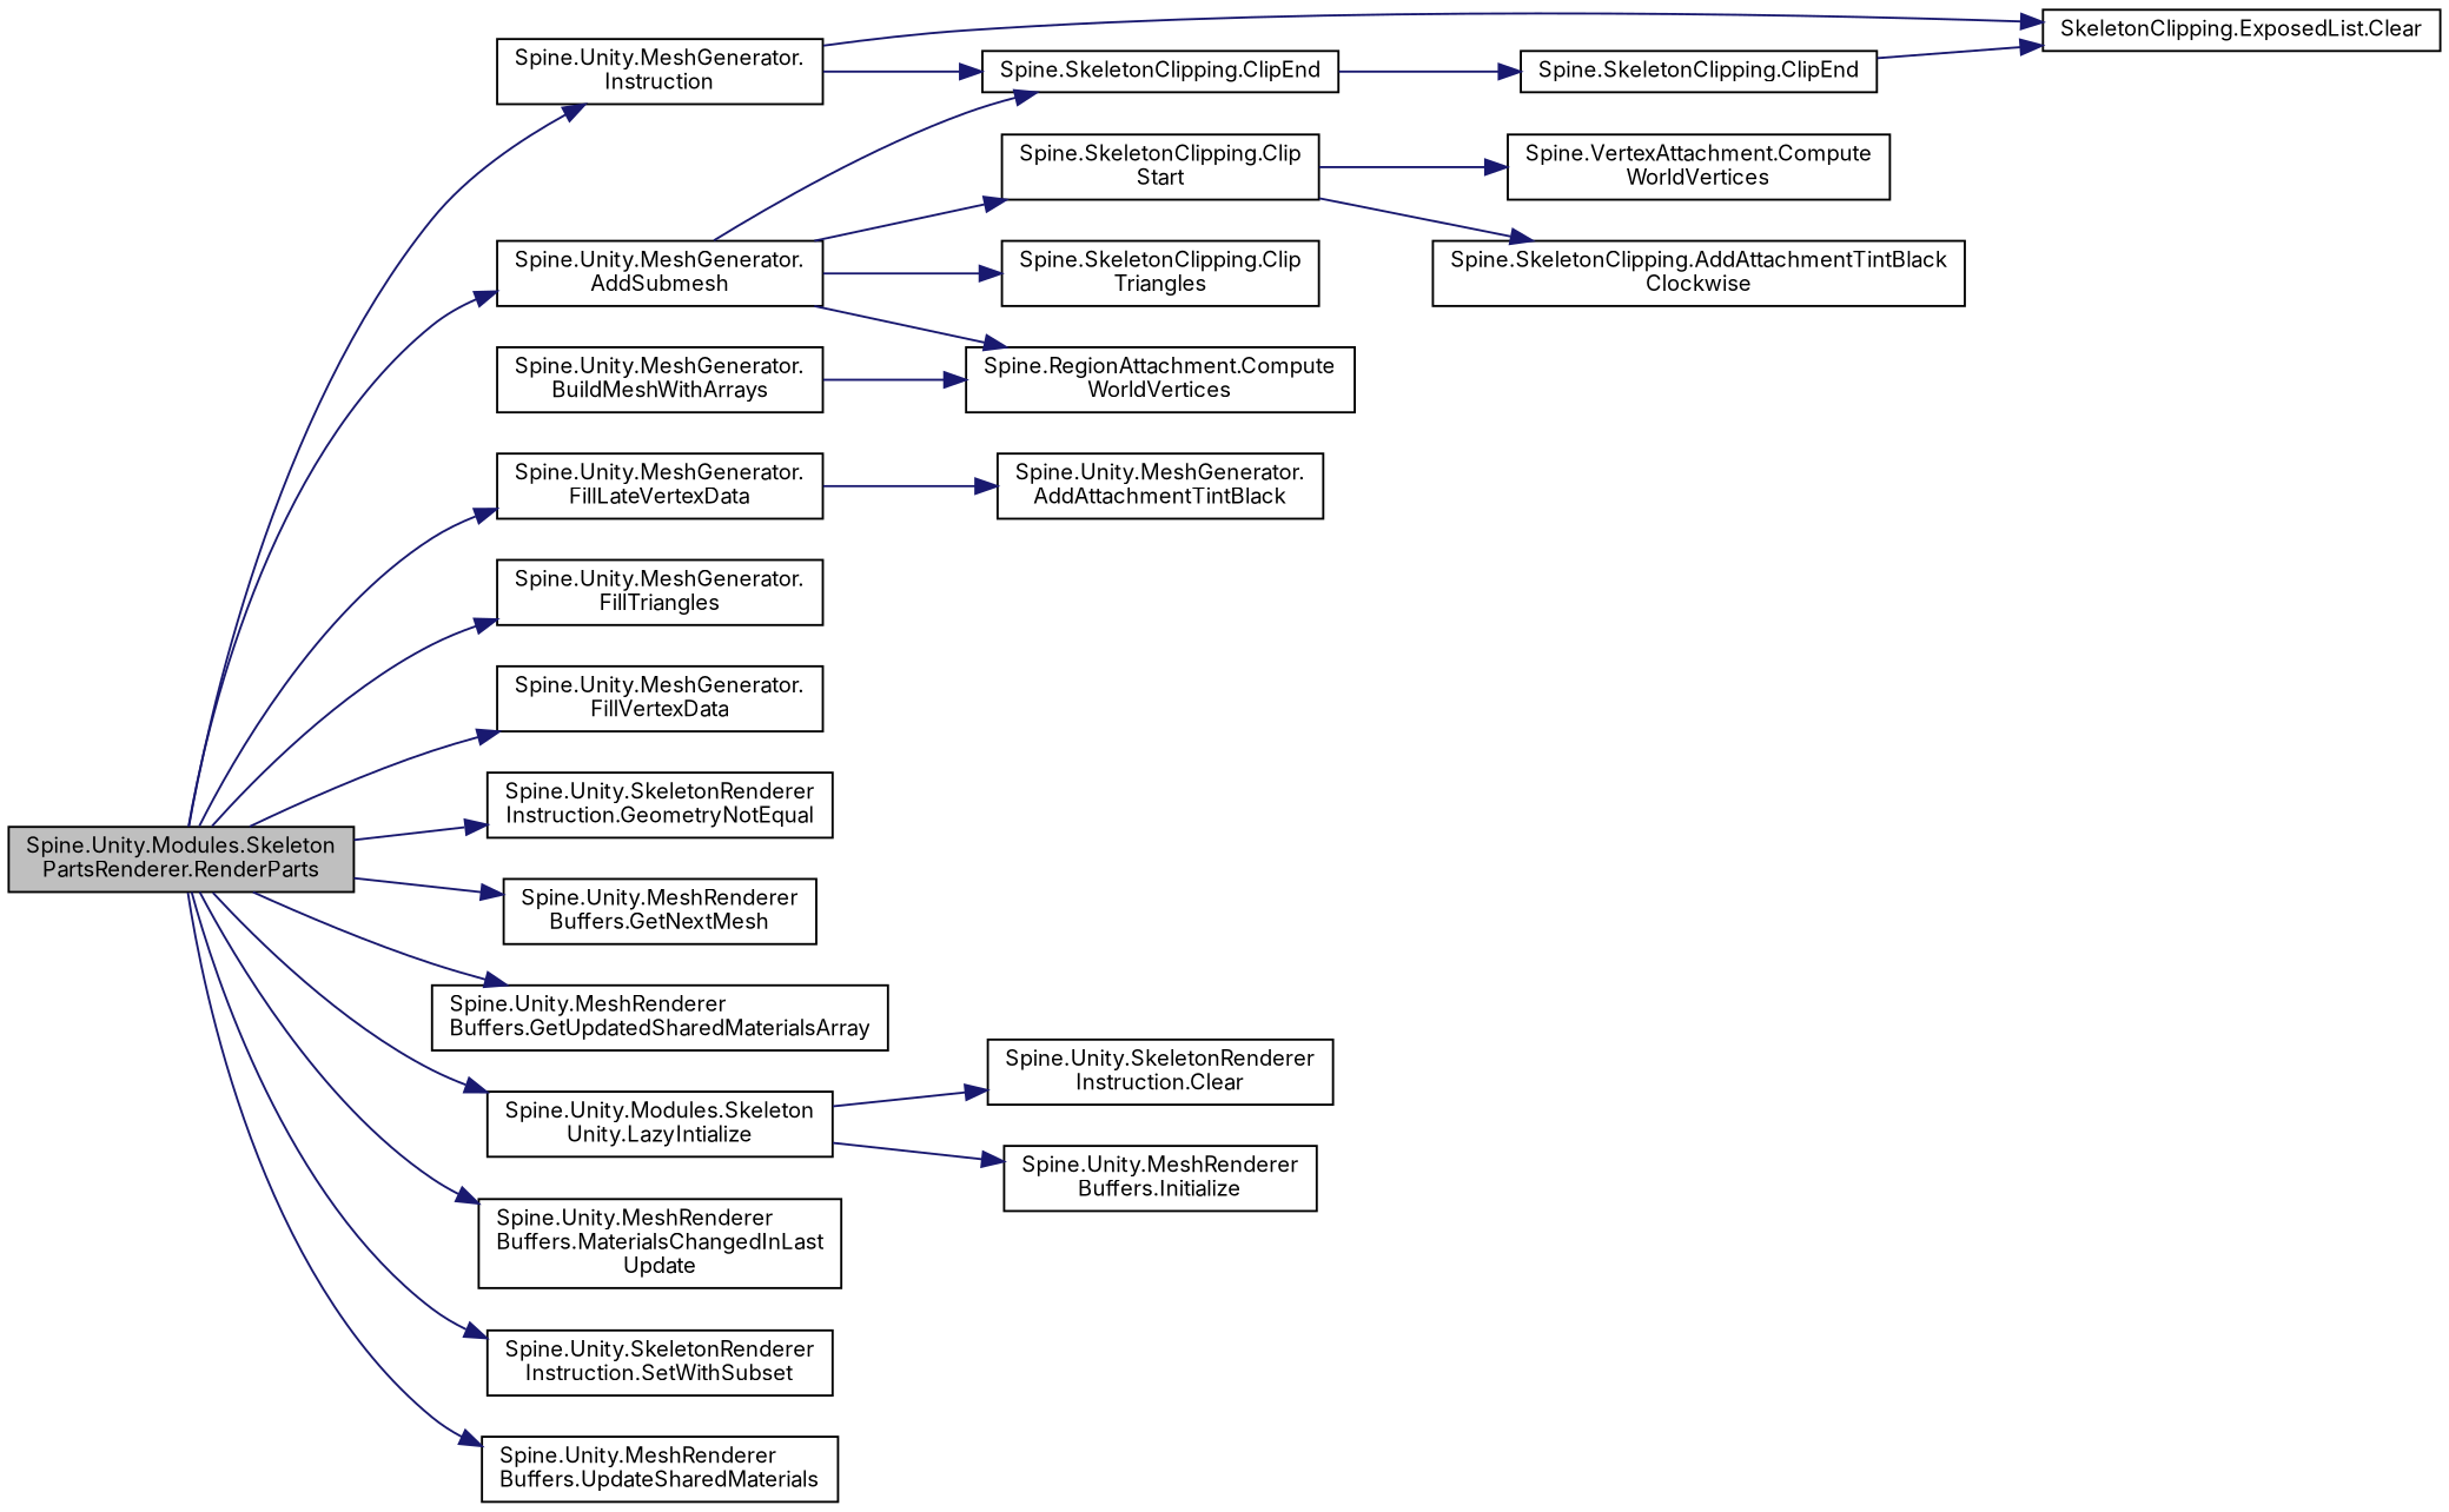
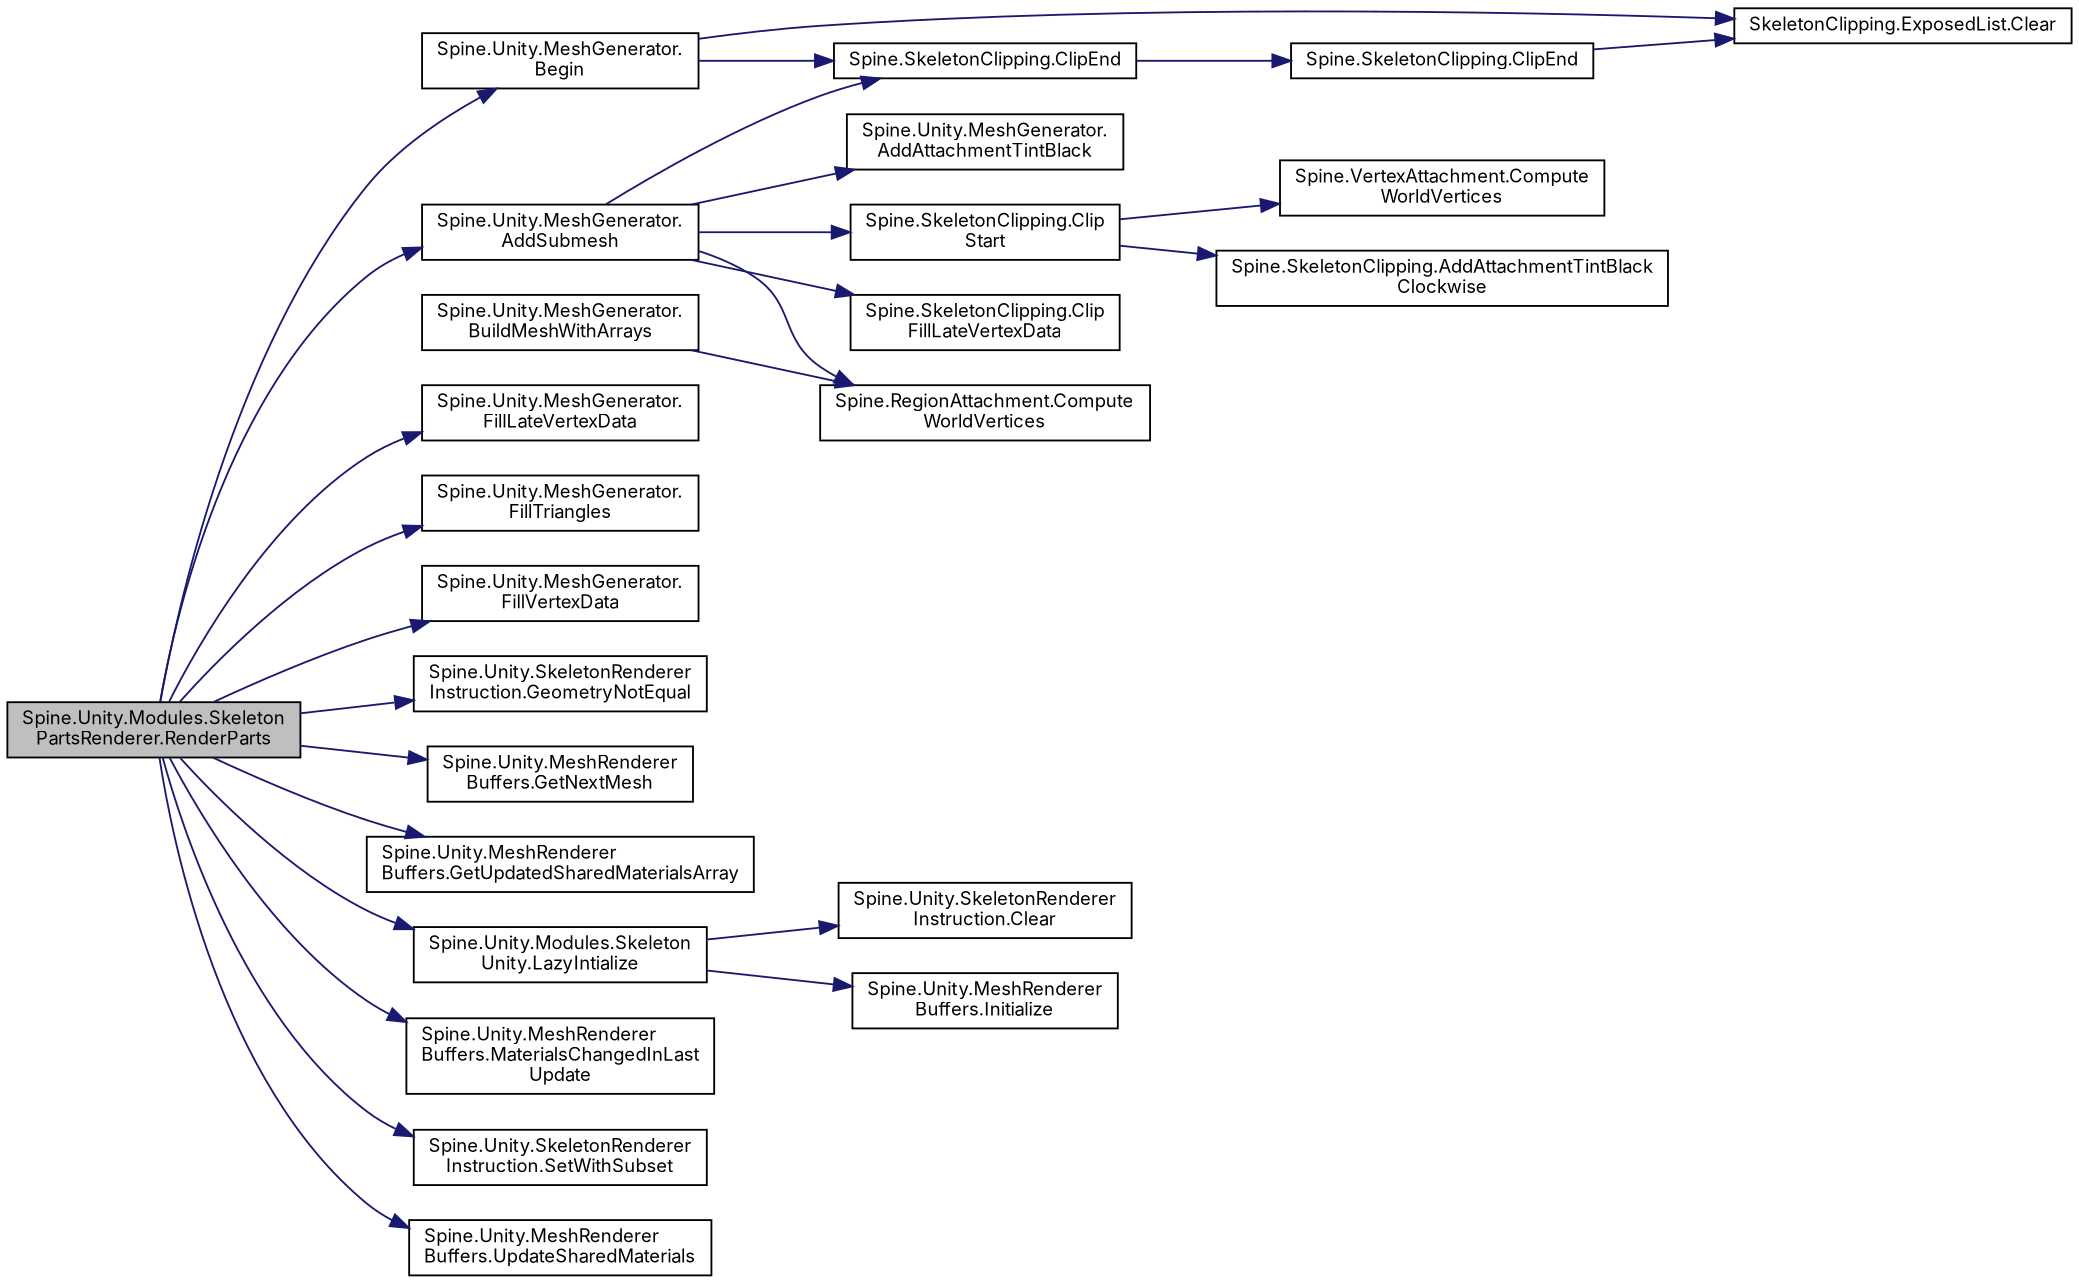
  digraph {
    fontname=Inter
    rankdir=LR
    node [color=black fillcolor=white fontname=Inter fontsize=10 shape=record style=filled]
    edge [color=midnightblue fontname=Inter fontsize=10 labelfontname=Helvetica labelfontsize=10 style=solid]
    n1 [fillcolor=grey75 fontcolor=black height=0.2 label="Spine.Unity.Modules.Skeleton\lPartsRenderer.RenderParts" width=0.4]
    n2 [height=0.2 label="Spine.Unity.MeshGenerator.\lAddSubmesh" width=0.4]
-   n3 [height=0.2 label="Spine.Unity.MeshGenerator.\lInstruction" width=0.4]
+   n3 [height=0.2 label="Spine.Unity.MeshGenerator.\lBegin" width=0.4]
    n4 [height=0.2 label="Spine.Unity.MeshGenerator.\lFillLateVertexData" width=0.4]
    n5 [height=0.2 label="Spine.Unity.MeshGenerator.\lFillTriangles" width=0.4]
    n6 [height=0.2 label="Spine.Unity.MeshGenerator.\lFillVertexData" width=0.4]
    n7 [height=0.2 label="Spine.Unity.SkeletonRenderer\lInstruction.GeometryNotEqual" width=0.4]
    n8 [height=0.2 label="Spine.Unity.MeshRenderer\lBuffers.GetNextMesh" width=0.4]
    n9 [height=0.2 label="Spine.Unity.MeshRenderer\lBuffers.GetUpdatedSharedMaterialsArray" width=0.4]
    n10 [height=0.2 label="Spine.Unity.Modules.Skeleton\lUnity.LazyIntialize" width=0.4]
    n11 [height=0.2 label="Spine.Unity.MeshRenderer\lBuffers.MaterialsChangedInLast\lUpdate" width=0.4]
    n12 [height=0.2 label="Spine.Unity.SkeletonRenderer\lInstruction.SetWithSubset" width=0.4]
    n13 [height=0.2 label="Spine.Unity.MeshRenderer\lBuffers.UpdateSharedMaterials" width=0.4]
    n14 [height=0.2 label="Spine.Unity.MeshGenerator.\lAddAttachmentTintBlack" width=0.4]
    n15 [height=0.2 label="Spine.SkeletonClipping.ClipEnd" width=0.4]
    n16 [height=0.2 label="Spine.SkeletonClipping.Clip\lStart" width=0.4]
-   n17 [height=0.2 label="Spine.SkeletonClipping.Clip\lTriangles" width=0.4]
+   n17 [height=0.2 label="Spine.SkeletonClipping.Clip\lFillLateVertexData" width=0.4]
    n18 [height=0.2 label="Spine.RegionAttachment.Compute\lWorldVertices" width=0.4]
    n19 [height=0.2 label="SkeletonClipping.ExposedList.Clear" width=0.4]
    n20 [height=0.2 label="Spine.Unity.MeshGenerator.\lBuildMeshWithArrays" width=0.4]
    n21 [height=0.2 label="Spine.Unity.SkeletonRenderer\lInstruction.Clear" width=0.4]
    n22 [height=0.2 label="Spine.Unity.MeshRenderer\lBuffers.Initialize" width=0.4]
    n23 [height=0.2 label="Spine.SkeletonClipping.ClipEnd" width=0.4]
    n24 [height=0.2 label="Spine.VertexAttachment.Compute\lWorldVertices" width=0.4]
    n25 [height=0.2 label="Spine.SkeletonClipping.AddAttachmentTintBlack\lClockwise" width=0.4]
    n1 -> n2
    n1 -> n3
    n1 -> n4
    n1 -> n5
    n1 -> n6
    n1 -> n7
    n1 -> n8
    n1 -> n9
    n1 -> n10
    n1 -> n11
    n1 -> n12
    n1 -> n13
-   n4 -> n14
+   n2 -> n14
    n2 -> n15
    n2 -> n16
    n2 -> n17
    n2 -> n18
    n3 -> n15
    n3 -> n19
    n10 -> n21
    n10 -> n22
    n15 -> n23
    n16 -> n24
    n16 -> n25
    n20 -> n18
    n23 -> n19
  }
